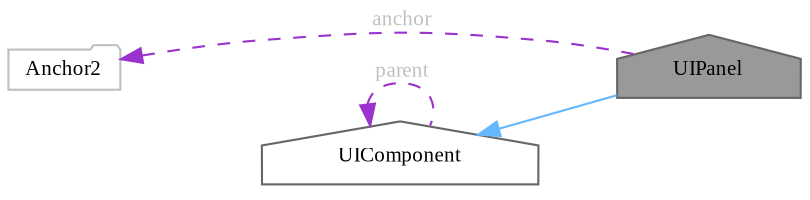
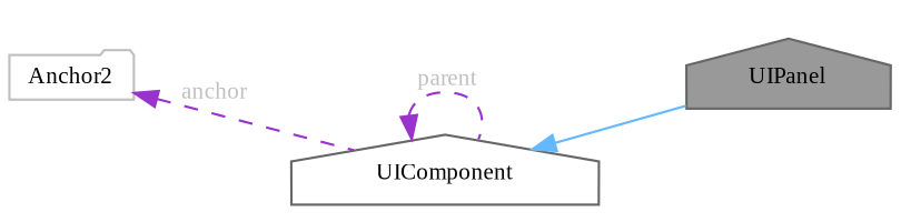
  digraph {
    fontname="Liberation Serif"
    rankdir=LR
    node [color=gray40 fillcolor=white fontname="Liberation Serif" fontsize=10 shape=house style=filled]
    edge [color=darkorchid3 dir=back fontname="Liberation Serif" fontsize=10 labelfontname=Helvetica labelfontsize=10 style=dashed fontcolor=grey]
    n1 [fillcolor=grey60 fontcolor=black height=0.2 label=UIPanel width=0.4]
    n2 [height=0.2 label=UIComponent width=0.4]
    n3 [color=grey75 height=0.2 label=Anchor2 shape=folder width=0.4]
    n2 -> n1 [color=steelblue1 style=solid fontcolor=""]
    n2 -> n2 [label=" parent"]
-   n3 -> n1 [label=" anchor"]
+   n3 -> n2 [label=" anchor"]
  }
